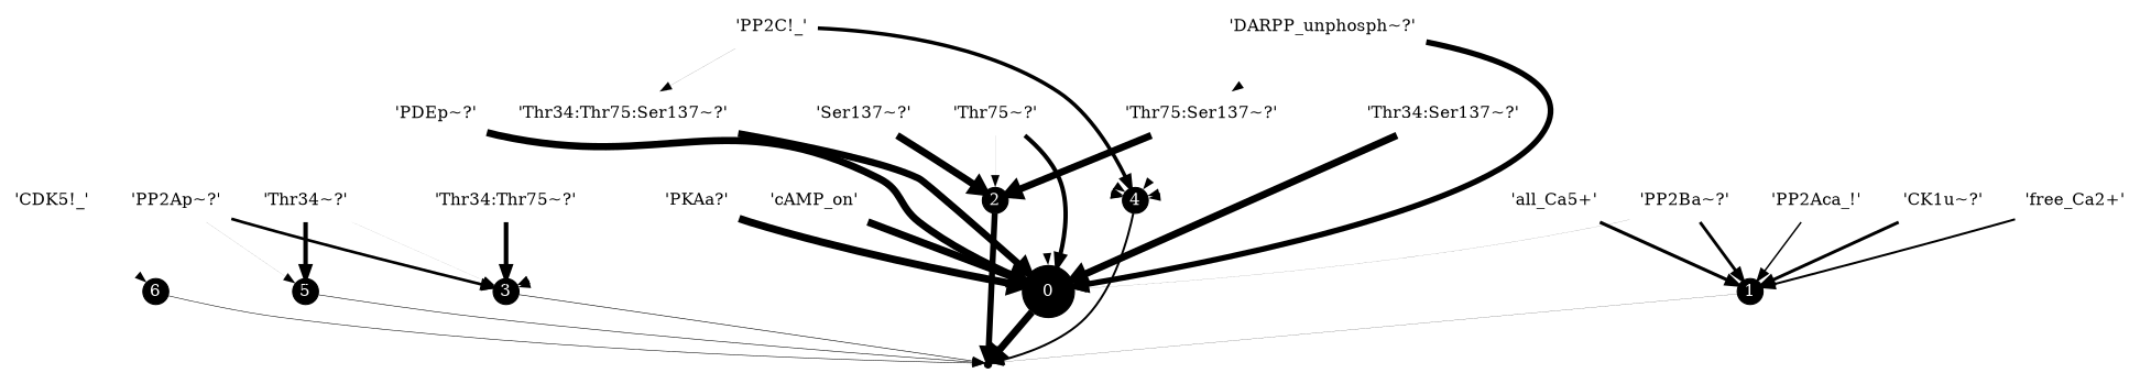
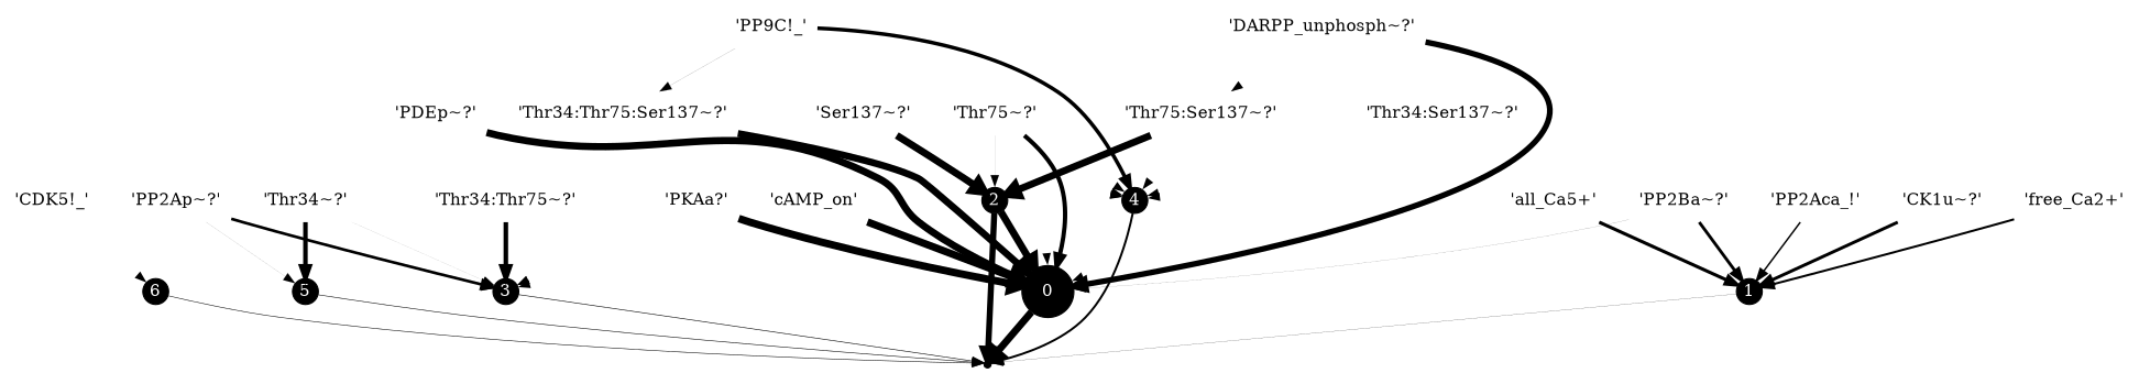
  strict digraph {
    node [fontcolor=black shape=none]
    edge [penwidth=0.00]
    n1 [fillcolor=black fontcolor=white height=0.04 label=3 margin="0,0" shape=circle style=filled]
    n2_0 [height=0.08 shape=point fontcolor=""]
    n3 [label="'Ser137~?'"]
    n4 [fillcolor=black fontcolor=white height=0.11 label=2 margin="0,0" shape=circle style=filled]
    n5 [fillcolor=black fontcolor=white height=0.60 label=0 margin="0,0" shape=circle style=filled]
    n6 [fillcolor=black fontcolor=white height=0.00 label=4 margin="0,0" shape=circle style=filled]
    n7 [label="'PP2Aca_!'"]
    n8 [fillcolor=black fontcolor=white height=0.14 label=1 margin="0,0" shape=circle style=filled]
    n9 [label="'Thr34:Thr75~?'"]
    n10 [fillcolor=black fontcolor=white height=-0.03 label=6 margin="0,0" shape=circle style=filled]
    n11 [label="'PDEp~?'"]
    n12 [label="'PKAa?'"]
    n13 [label="'Thr75:Ser137~?'"]
    n14 [label="'Thr34:Ser137~?'"]
    n15 [fillcolor=black fontcolor=white height=-0.00 label=5 margin="0,0" shape=circle style=filled]
    n16 [label="'DARPP_unphosph~?'"]
    n17 [label="'CDK5!_'"]
    n18 [label="'cAMP_on'"]
    n19 [label="'Thr34:Thr75:Ser137~?'"]
    n20 [label="'Thr75~?'"]
    n21 [label="'CK1u~?'"]
-   n22 [label="'PP2C!_'"]
+   n22 [label="'PP9C!_'"]
    n23 [label="'free_Ca2+'"]
    n24 [label="'Thr34~?'"]
    n25 [label="'PP2Ap~?'"]
    n26 [label="'PP2Ba~?'"]
    n27 [label="'all_Ca5+'"]
    n1 -> n2_0 [penwidth=0.52]
    n3 -> n4 [penwidth=5.98]
    n3 -> n5 [penwidth=0.02]
    n3 -> n6
    n4 -> n2_0 [penwidth=4.99]
    n5 -> n2_0 [penwidth=5.98]
    n6 -> n2_0 [penwidth=1.77]
    n7 -> n8 [penwidth=1.32]
    n8 -> n2_0 [penwidth=0.15]
    n9 -> n1 [penwidth=3.79]
    n10 -> n2_0 [penwidth=0.47]
    n11 -> n1
    n11 -> n5 [penwidth=5.99]
    n11 -> n6
    n12 -> n1
    n12 -> n5 [penwidth=6.27]
    n13 -> n4 [penwidth=5.86]
    n13 -> n5
    n13 -> n6
-   n14 -> n5 [penwidth=5.99]
+   n4 -> n5 [penwidth=5.99]
    n14 -> n6
    n15 -> n2_0 [penwidth=0.49]
    n16 -> n5 [penwidth=4.76]
    n16 -> n6 [penwidth=0.01]
    n16 -> n13 [penwidth=0.02]
    n17 -> n1
    n17 -> n10
    n18 -> n1
    n18 -> n5 [penwidth=6.18]
    n19 -> n1
    n19 -> n4
    n19 -> n5 [penwidth=5.80]
    n19 -> n6
    n20 -> n4 [penwidth=0.06]
    n20 -> n5 [penwidth=3.60]
    n20 -> n6
    n21 -> n8 [penwidth=2.64]
    n22 -> n4
    n22 -> n6 [penwidth=3.13]
    n22 -> n19 [penwidth=0.09]
    n23 -> n8 [penwidth=1.81]
    n24 -> n1 [penwidth=0.05]
    n24 -> n15 [penwidth=3.73]
    n25 -> n1 [penwidth=2.40]
    n25 -> n15 [penwidth=0.06]
    n26 -> n5 [penwidth=0.08]
    n26 -> n8 [penwidth=2.56]
    n27 -> n5
    n27 -> n8 [penwidth=2.77]
  }
